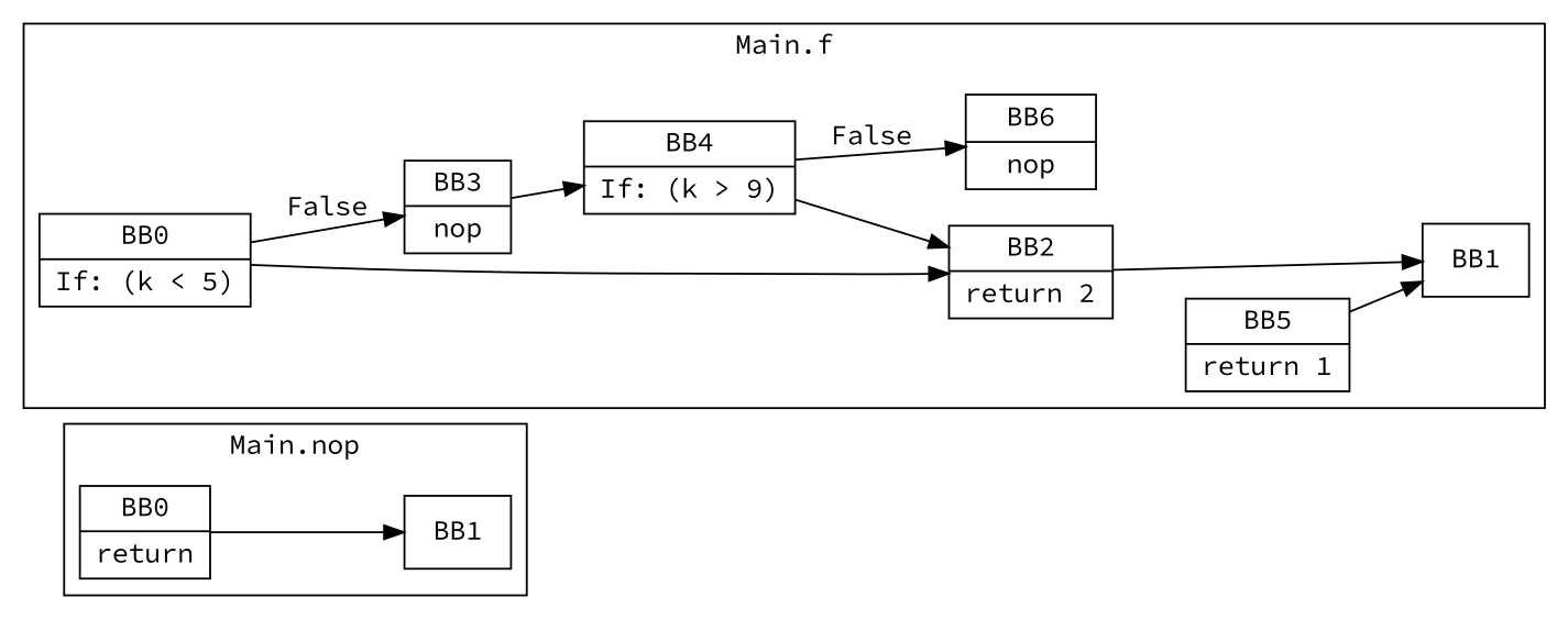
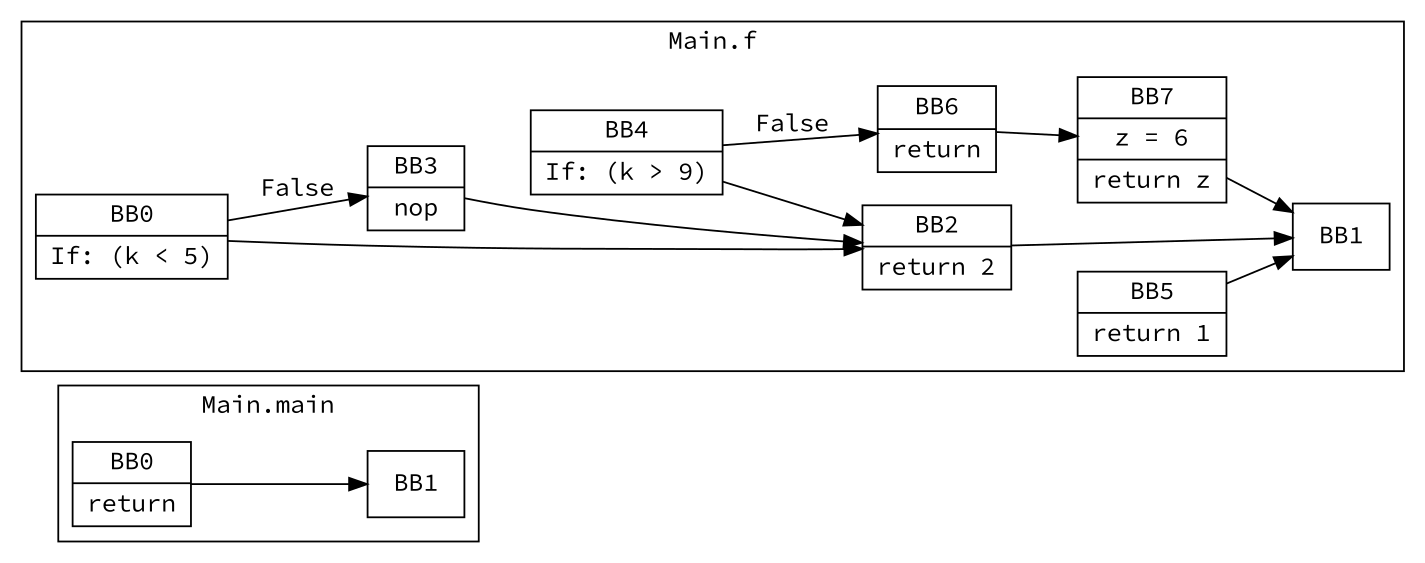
  digraph {
    fontname="Source Code Pro"
    rankdir=LR
    node [fontname="Source Code Pro" shape=record]
    edge [fontname="Source Code Pro"]
    n1 [label="BB0|return"]
    n2 [label=BB1]
    n3 [label="BB0|If: (k \< 5)"]
    n4 [label="BB2|return 2"]
    n5 [label="BB3|nop"]
    n6 [label=BB1]
    n7 [label="BB4|If: (k \> 9)"]
    n8 [label="BB5|return 1"]
-   n9 [label="BB6|nop"]
+   n9 [label="BB6|return"]
+   n10 [label="BB7|z = 6|return z"]
    subgraph cluster_1 {
-     label="Main.nop"
+     label="Main.main"
      n1
      n2
    }
    subgraph cluster_2 {
      label="Main.f"
      n3
      n4
      n5
      n6
      n7
      n8
      n9
+     n10
    }
    n1 -> n2
    n3 -> n4
    n3 -> n5 [label=False]
    n4 -> n6
-   n5 -> n7
+   n5 -> n4
    n7 -> n4
    n7 -> n9 [label=False]
    n8 -> n6
+   n9 -> n10
+   n10 -> n6
  }
